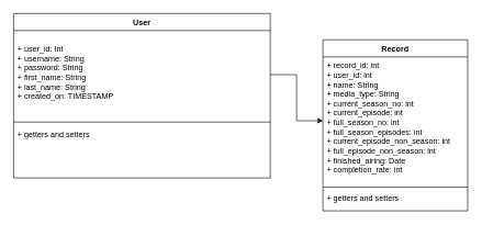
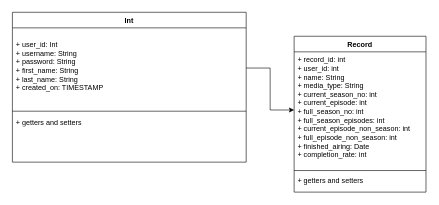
  <mxCell id="0" />
  <mxCell id="1" parent="0" />
- <mxCell id="2" value="User" style="swimlane;fontStyle=1;align=center;verticalAlign=top;childLayout=stackLayout;horizontal=1;startSize=26;horizontalStack=0;resizeParent=1;resizeParentMax=0;resizeLast=0;collapsible=1;marginBottom=0;whiteSpace=wrap;html=1;" vertex="1" parent="1"><mxGeometry x="20" y="20" width="390" height="250" as="geometry" /></mxCell>
+ <mxCell id="2" value="Int" style="swimlane;fontStyle=1;align=center;verticalAlign=top;childLayout=stackLayout;horizontal=1;startSize=26;horizontalStack=0;resizeParent=1;resizeParentMax=0;resizeLast=0;collapsible=1;marginBottom=0;whiteSpace=wrap;html=1;" vertex="1" parent="1"><mxGeometry x="20" y="20" width="390" height="250" as="geometry" /></mxCell>
  <mxCell id="3" value="&lt;div&gt;&lt;br&gt;&lt;/div&gt;&lt;div&gt;+ user_id: Int&lt;br&gt;&lt;/div&gt;&lt;div&gt;+ username: String&lt;/div&gt;&lt;div&gt;+ password: String&lt;/div&gt;&lt;div&gt;+ first_name: String&lt;/div&gt;&lt;div&gt;+ last_name: String&lt;/div&gt;&lt;div&gt;+ created_on: TIMESTAMP&lt;/div&gt;&lt;div&gt;&lt;br&gt;&lt;/div&gt;" style="text;strokeColor=none;fillColor=none;align=left;verticalAlign=top;spacingLeft=4;spacingRight=4;overflow=hidden;rotatable=0;points=[[0,0.5],[1,0.5]];portConstraint=eastwest;whiteSpace=wrap;html=1;" vertex="1" parent="2"><mxGeometry y="26" width="390" height="134" as="geometry" /></mxCell>
  <mxCell id="4" value="" style="line;strokeWidth=1;fillColor=none;align=left;verticalAlign=middle;spacingTop=-1;spacingLeft=3;spacingRight=3;rotatable=0;labelPosition=right;points=[];portConstraint=eastwest;strokeColor=inherit;" vertex="1" parent="2"><mxGeometry y="160" width="390" height="10" as="geometry" /></mxCell>
  <mxCell id="5" value="&lt;div&gt;+ getters and setters&lt;/div&gt;" style="text;strokeColor=none;fillColor=none;align=left;verticalAlign=top;spacingLeft=4;spacingRight=4;overflow=hidden;rotatable=0;points=[[0,0.5],[1,0.5]];portConstraint=eastwest;whiteSpace=wrap;html=1;" vertex="1" parent="2"><mxGeometry y="170" width="390" height="80" as="geometry" /></mxCell>
  <mxCell id="6" value="Record" style="swimlane;fontStyle=1;align=center;verticalAlign=top;childLayout=stackLayout;horizontal=1;startSize=26;horizontalStack=0;resizeParent=1;resizeParentMax=0;resizeLast=0;collapsible=1;marginBottom=0;whiteSpace=wrap;html=1;" vertex="1" parent="1"><mxGeometry x="490" y="60" width="220" height="260" as="geometry" /></mxCell>
  <mxCell id="7" value="&lt;div&gt;+ record_id: int&lt;/div&gt;&lt;div&gt;+ user_id: int&lt;/div&gt;&lt;div&gt;+ name: String&lt;/div&gt;&lt;div&gt;+ media_type: String&lt;/div&gt;&lt;div&gt;+ current_season_no: int&lt;/div&gt;&lt;div&gt;+ current_episode: int&lt;/div&gt;&lt;div&gt;+ full_season_no: int&lt;/div&gt;&lt;div&gt;+ full_season_episodes: int&lt;/div&gt;&lt;div&gt;+ current_episode_non_season: int&lt;/div&gt;&lt;div&gt;+ full_episode_non_season: int&lt;/div&gt;&lt;div&gt;+ finished_airing: Date&lt;/div&gt;&lt;div&gt;+ completion_rate: int&lt;/div&gt;&lt;div&gt;&lt;br&gt;&lt;/div&gt;" style="text;strokeColor=none;fillColor=none;align=left;verticalAlign=top;spacingLeft=4;spacingRight=4;overflow=hidden;rotatable=0;points=[[0,0.5],[1,0.5]];portConstraint=eastwest;whiteSpace=wrap;html=1;" vertex="1" parent="6"><mxGeometry y="26" width="220" height="194" as="geometry" /></mxCell>
  <mxCell id="8" value="" style="line;strokeWidth=1;fillColor=none;align=left;verticalAlign=middle;spacingTop=-1;spacingLeft=3;spacingRight=3;rotatable=0;labelPosition=right;points=[];portConstraint=eastwest;strokeColor=inherit;" vertex="1" parent="6"><mxGeometry y="220" width="220" height="8" as="geometry" /></mxCell>
  <mxCell id="9" value="+ getters and setters" style="text;strokeColor=none;fillColor=none;align=left;verticalAlign=top;spacingLeft=4;spacingRight=4;overflow=hidden;rotatable=0;points=[[0,0.5],[1,0.5]];portConstraint=eastwest;whiteSpace=wrap;html=1;" vertex="1" parent="6"><mxGeometry y="228" width="220" height="32" as="geometry" /></mxCell>
  <mxCell id="10" style="edgeStyle=orthogonalEdgeStyle;rounded=0;orthogonalLoop=1;jettySize=auto;html=1;entryX=0;entryY=0.5;entryDx=0;entryDy=0;" edge="1" parent="1" source="3" target="7"><mxGeometry relative="1" as="geometry" /></mxCell>
